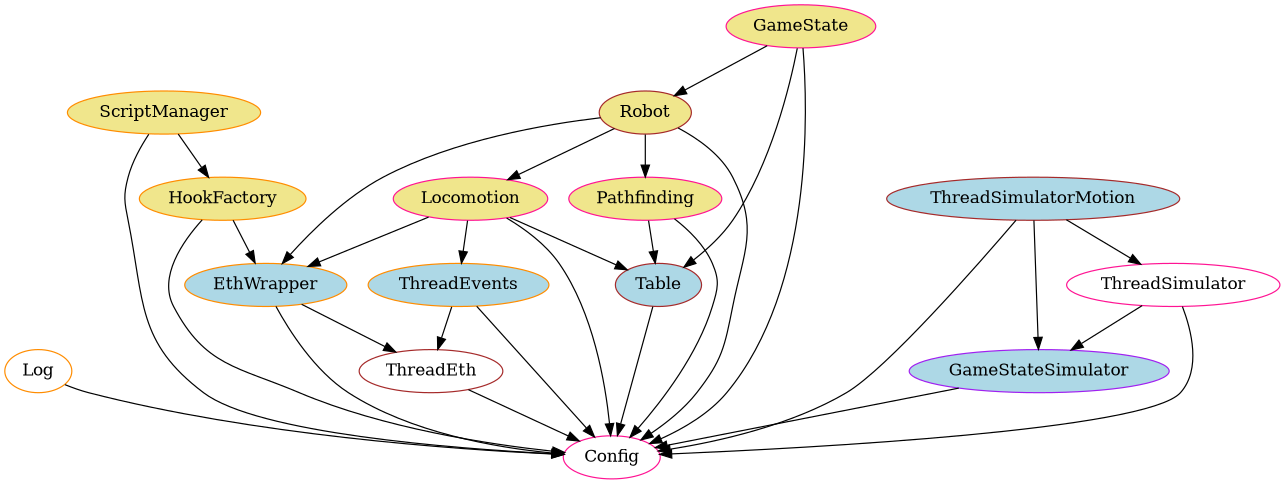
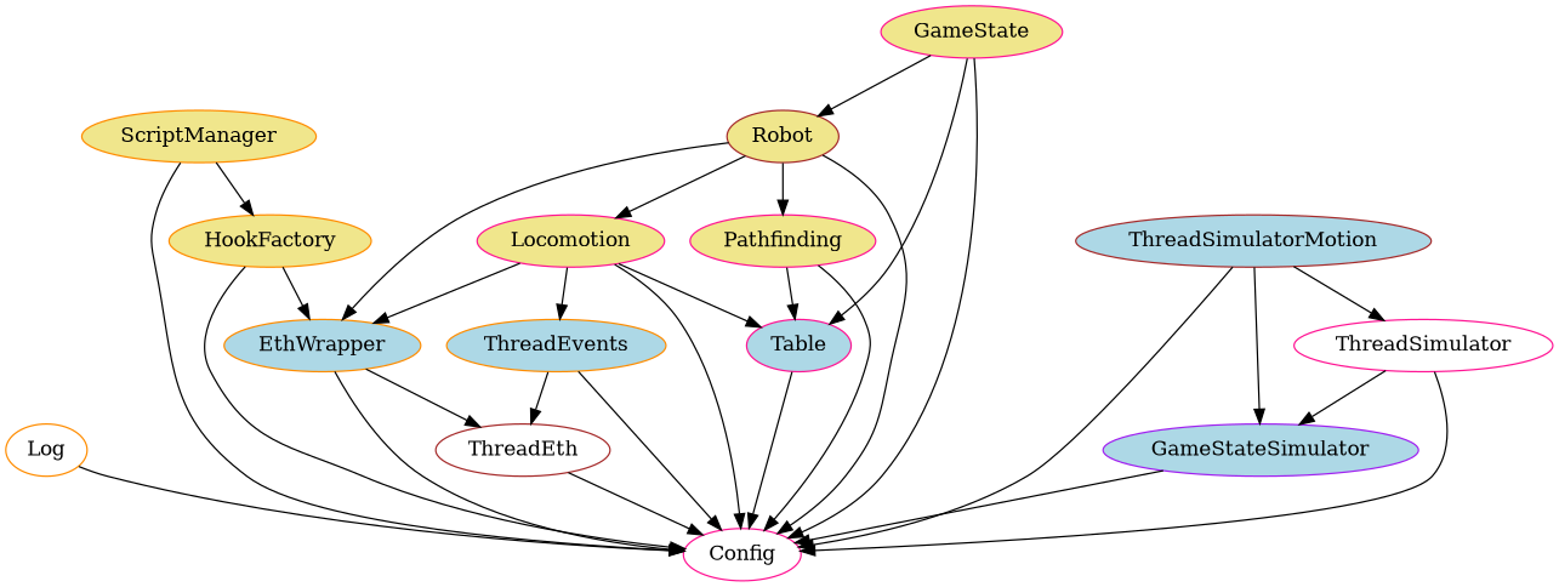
  digraph {
    node [color=darkorange fillcolor=khaki style=filled]
    Log [fillcolor=white]
    Config [color=deeppink fillcolor=white]
    Robot [color=brown]
    Locomotion [color=deeppink]
    EthWrapper [fillcolor=lightblue]
    Pathfinding [color=deeppink]
-   Table [color=brown fillcolor=lightblue]
+   Table [color=deeppink fillcolor=lightblue]
    ThreadEvents [fillcolor=lightblue]
    ThreadEth [color=brown fillcolor=white]
    ScriptManager
    HookFactory
    GameState [color=deeppink]
    ThreadSimulatorMotion [color=brown fillcolor=lightblue]
    GameStateSimulator [color=purple fillcolor=lightblue]
    ThreadSimulator [color=deeppink fillcolor=white]
    Log -> Config
    Robot -> Config
    Robot -> Locomotion
    Robot -> EthWrapper
    Robot -> Pathfinding
    Locomotion -> Config
    Locomotion -> EthWrapper
    Locomotion -> Table
    Locomotion -> ThreadEvents
    EthWrapper -> Config
    EthWrapper -> ThreadEth
    Pathfinding -> Config
    Pathfinding -> Table
    Table -> Config
    ThreadEvents -> Config
    ThreadEvents -> ThreadEth
    ThreadEth -> Config
    ScriptManager -> Config
    ScriptManager -> HookFactory
    HookFactory -> Config
    HookFactory -> EthWrapper
    GameState -> Config
    GameState -> Robot
    GameState -> Table
    ThreadSimulatorMotion -> Config
    ThreadSimulatorMotion -> GameStateSimulator
    ThreadSimulatorMotion -> ThreadSimulator
    GameStateSimulator -> Config
    ThreadSimulator -> Config
    ThreadSimulator -> GameStateSimulator
  }
